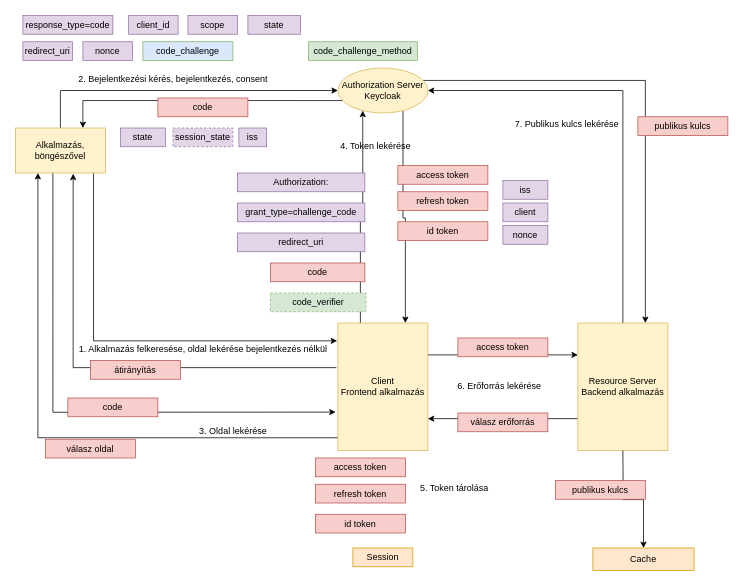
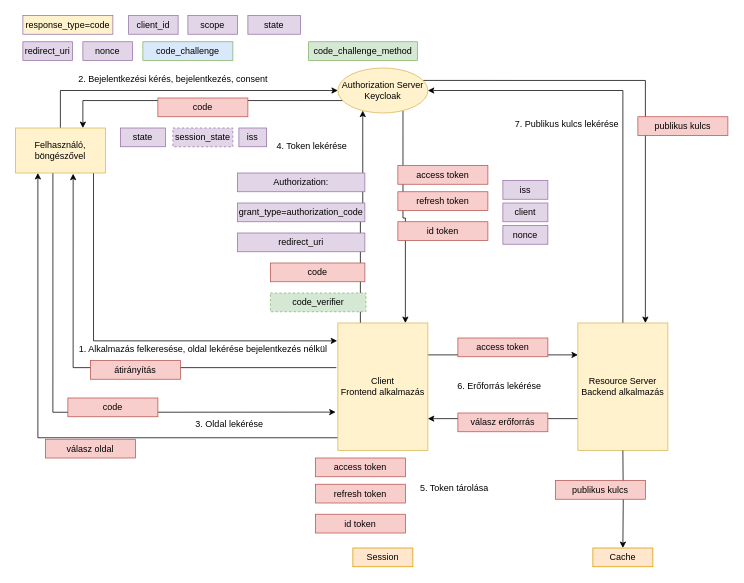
  <mxCell id="0" />
  <mxCell id="1" parent="0" />
  <mxCell id="2" value="" style="endArrow=classic;html=1;rounded=0;entryX=-0.025;entryY=0.699;entryDx=0;entryDy=0;exitX=0.417;exitY=0.967;exitDx=0;exitDy=0;exitPerimeter=0;entryPerimeter=0;" parent="1" source="17" target="11" edge="1"><mxGeometry width="50" height="50" relative="1" as="geometry"><mxPoint x="390" y="470" as="sourcePoint" /><mxPoint x="440" y="420" as="targetPoint" /><Array as="points"><mxPoint x="70" y="549" /></Array></mxGeometry></mxCell>
  <mxCell id="3" style="edgeStyle=orthogonalEdgeStyle;rounded=0;orthogonalLoop=1;jettySize=auto;html=1;exitX=0;exitY=0.9;exitDx=0;exitDy=0;entryX=0.25;entryY=1;entryDx=0;entryDy=0;exitPerimeter=0;" parent="1" source="11" target="17" edge="1"><mxGeometry relative="1" as="geometry" /></mxCell>
  <mxCell id="4" style="edgeStyle=orthogonalEdgeStyle;rounded=0;orthogonalLoop=1;jettySize=auto;html=1;exitX=0;exitY=0.75;exitDx=0;exitDy=0;entryX=0.75;entryY=0;entryDx=0;entryDy=0;" parent="1" source="7" target="17" edge="1"><mxGeometry relative="1" as="geometry" /></mxCell>
  <mxCell id="5" style="edgeStyle=orthogonalEdgeStyle;rounded=0;orthogonalLoop=1;jettySize=auto;html=1;exitX=0.75;exitY=1;exitDx=0;exitDy=0;entryX=0.75;entryY=0;entryDx=0;entryDy=0;" parent="1" source="7" target="11" edge="1"><mxGeometry relative="1" as="geometry" /></mxCell>
  <mxCell id="6" style="edgeStyle=orthogonalEdgeStyle;rounded=0;orthogonalLoop=1;jettySize=auto;html=1;exitX=1;exitY=0.25;exitDx=0;exitDy=0;entryX=0.75;entryY=0;entryDx=0;entryDy=0;" parent="1" source="7" target="14" edge="1"><mxGeometry relative="1" as="geometry" /></mxCell>
  <mxCell id="7" value="Authorization Server&lt;div&gt;Keycloak&lt;/div&gt;" style="ellipse;whiteSpace=wrap;html=1;fillColor=#fff2cc;strokeColor=#d6b656;" parent="1" vertex="1"><mxGeometry x="450" y="90" width="120" height="60" as="geometry" /></mxCell>
  <mxCell id="8" style="edgeStyle=orthogonalEdgeStyle;rounded=0;orthogonalLoop=1;jettySize=auto;html=1;exitX=-0.017;exitY=0.35;exitDx=0;exitDy=0;entryX=0.642;entryY=1.017;entryDx=0;entryDy=0;exitPerimeter=0;entryPerimeter=0;" parent="1" source="11" target="17" edge="1"><mxGeometry relative="1" as="geometry"><Array as="points"><mxPoint x="97" y="490" /></Array></mxGeometry></mxCell>
  <mxCell id="9" style="edgeStyle=orthogonalEdgeStyle;rounded=0;orthogonalLoop=1;jettySize=auto;html=1;exitX=0.25;exitY=0;exitDx=0;exitDy=0;entryX=0.25;entryY=1;entryDx=0;entryDy=0;" parent="1" source="11" target="7" edge="1"><mxGeometry relative="1" as="geometry" /></mxCell>
  <mxCell id="10" style="edgeStyle=orthogonalEdgeStyle;rounded=0;orthogonalLoop=1;jettySize=auto;html=1;exitX=1;exitY=0.25;exitDx=0;exitDy=0;entryX=0;entryY=0.25;entryDx=0;entryDy=0;" parent="1" source="11" target="14" edge="1"><mxGeometry relative="1" as="geometry" /></mxCell>
  <mxCell id="11" value="&lt;div&gt;Client&lt;br&gt;&lt;/div&gt;Frontend alkalmazás" style="rounded=0;whiteSpace=wrap;html=1;fillColor=#fff2cc;strokeColor=#d6b656;" parent="1" vertex="1"><mxGeometry x="450" y="430" width="120" height="170" as="geometry" /></mxCell>
  <mxCell id="12" style="edgeStyle=orthogonalEdgeStyle;rounded=0;orthogonalLoop=1;jettySize=auto;html=1;exitX=0;exitY=0.75;exitDx=0;exitDy=0;entryX=1;entryY=0.75;entryDx=0;entryDy=0;" parent="1" source="14" target="11" edge="1"><mxGeometry relative="1" as="geometry" /></mxCell>
  <mxCell id="13" style="edgeStyle=orthogonalEdgeStyle;rounded=0;orthogonalLoop=1;jettySize=auto;html=1;exitX=0.5;exitY=0;exitDx=0;exitDy=0;entryX=1;entryY=0.5;entryDx=0;entryDy=0;" parent="1" source="14" target="7" edge="1"><mxGeometry relative="1" as="geometry" /></mxCell>
  <mxCell id="14" value="Resource Server&lt;br&gt;&lt;div&gt;Backend alkalmazás&lt;/div&gt;" style="rounded=0;whiteSpace=wrap;html=1;fillColor=#fff2cc;strokeColor=#d6b656;" parent="1" vertex="1"><mxGeometry x="770" y="430" width="120" height="170" as="geometry" /></mxCell>
  <mxCell id="15" style="edgeStyle=orthogonalEdgeStyle;rounded=0;orthogonalLoop=1;jettySize=auto;html=1;exitX=0.5;exitY=0;exitDx=0;exitDy=0;entryX=0;entryY=0.5;entryDx=0;entryDy=0;" parent="1" source="17" target="7" edge="1"><mxGeometry relative="1" as="geometry" /></mxCell>
  <mxCell id="16" style="edgeStyle=orthogonalEdgeStyle;rounded=0;orthogonalLoop=1;jettySize=auto;html=1;exitX=0.868;exitY=1;exitDx=0;exitDy=0;entryX=-0.008;entryY=0.14;entryDx=0;entryDy=0;entryPerimeter=0;exitPerimeter=0;" parent="1" source="17" target="11" edge="1"><mxGeometry relative="1" as="geometry" /></mxCell>
- <mxCell id="17" value="&lt;div&gt;Alkalmazás, böngészővel&lt;/div&gt;" style="rounded=0;whiteSpace=wrap;html=1;fillColor=#fff2cc;strokeColor=#d6b656;" parent="1" vertex="1"><mxGeometry x="20" y="170" width="120" height="60" as="geometry" /></mxCell>
+ <mxCell id="17" value="&lt;div&gt;Felhasználó, böngészővel&lt;/div&gt;" style="rounded=0;whiteSpace=wrap;html=1;fillColor=#fff2cc;strokeColor=#d6b656;" parent="1" vertex="1"><mxGeometry x="20" y="170" width="120" height="60" as="geometry" /></mxCell>
  <mxCell id="18" value="1. Alkalmazás felkeresése, oldal lekérése bejelentkezés nélkül" style="text;html=1;align=center;verticalAlign=middle;resizable=0;points=[];autosize=1;strokeColor=none;fillColor=none;" parent="1" vertex="1"><mxGeometry x="95" y="450" width="350" height="30" as="geometry" /></mxCell>
  <mxCell id="19" value="2. Bejelentkezési kérés, bejelentkezés, consent" style="text;html=1;align=center;verticalAlign=middle;resizable=0;points=[];autosize=1;strokeColor=none;fillColor=none;" parent="1" vertex="1"><mxGeometry x="90" y="90" width="280" height="30" as="geometry" /></mxCell>
  <mxCell id="20" value="client_id" style="rounded=0;whiteSpace=wrap;html=1;fillColor=#e1d5e7;strokeColor=#9673a6;" parent="1" vertex="1"><mxGeometry x="171" y="20" width="66" height="25" as="geometry" /></mxCell>
  <mxCell id="21" value="state" style="rounded=0;whiteSpace=wrap;html=1;fillColor=#e1d5e7;strokeColor=#9673a6;" parent="1" vertex="1"><mxGeometry x="330" y="20" width="70" height="25" as="geometry" /></mxCell>
  <mxCell id="22" value="code" style="rounded=0;whiteSpace=wrap;html=1;fillColor=#f8cecc;strokeColor=#b85450;" parent="1" vertex="1"><mxGeometry x="210" y="130" width="120" height="25" as="geometry" /></mxCell>
  <mxCell id="23" value="code" style="rounded=0;whiteSpace=wrap;html=1;fillColor=#f8cecc;strokeColor=#b85450;" parent="1" vertex="1"><mxGeometry x="90" y="530" width="120" height="25" as="geometry" /></mxCell>
  <mxCell id="24" value="code" style="rounded=0;whiteSpace=wrap;html=1;fillColor=#f8cecc;strokeColor=#b85450;" parent="1" vertex="1"><mxGeometry x="360" y="350" width="126" height="25" as="geometry" /></mxCell>
  <mxCell id="25" value="access token" style="rounded=0;whiteSpace=wrap;html=1;fillColor=#f8cecc;strokeColor=#b85450;" parent="1" vertex="1"><mxGeometry x="530" y="220" width="120" height="25" as="geometry" /></mxCell>
  <mxCell id="26" value="access token" style="rounded=0;whiteSpace=wrap;html=1;fillColor=#f8cecc;strokeColor=#b85450;" parent="1" vertex="1"><mxGeometry x="610" y="450" width="120" height="25" as="geometry" /></mxCell>
- <mxCell id="27" value="3. Oldal lekérése" style="text;html=1;align=center;verticalAlign=middle;resizable=0;points=[];autosize=1;strokeColor=none;fillColor=none;" parent="1" vertex="1"><mxGeometry x="255" y="560" width="110" height="30" as="geometry" /></mxCell>
+ <mxCell id="27" value="3. Oldal lekérése" style="text;html=1;align=center;verticalAlign=middle;resizable=0;points=[];autosize=1;strokeColor=none;fillColor=none;" parent="1" vertex="1"><mxGeometry x="250" y="550" width="110" height="30" as="geometry" /></mxCell>
  <mxCell id="28" value="válasz erőforrás" style="rounded=0;whiteSpace=wrap;html=1;fillColor=#f8cecc;strokeColor=#b85450;" parent="1" vertex="1"><mxGeometry x="610" y="550" width="120" height="25" as="geometry" /></mxCell>
  <mxCell id="29" value="válasz oldal" style="rounded=0;whiteSpace=wrap;html=1;fillColor=#f8cecc;strokeColor=#b85450;" parent="1" vertex="1"><mxGeometry x="60" y="585" width="120" height="25" as="geometry" /></mxCell>
  <mxCell id="30" value="Session" style="rounded=0;whiteSpace=wrap;html=1;fillColor=#ffe6cc;strokeColor=#d79b00;" parent="1" vertex="1"><mxGeometry x="470" y="730" width="80" height="25" as="geometry" /></mxCell>
- <mxCell id="31" value="4. Token lekérése" style="text;html=1;align=center;verticalAlign=middle;resizable=0;points=[];autosize=1;strokeColor=none;fillColor=none;" parent="1" vertex="1"><mxGeometry x="440" y="180" width="120" height="30" as="geometry" /></mxCell>
+ <mxCell id="31" value="4. Token lekérése" style="text;html=1;align=center;verticalAlign=middle;resizable=0;points=[];autosize=1;strokeColor=none;fillColor=none;" parent="1" vertex="1"><mxGeometry x="355" y="180" width="120" height="30" as="geometry" /></mxCell>
  <mxCell id="32" value="5. Token tárolása" style="text;html=1;align=center;verticalAlign=middle;resizable=0;points=[];autosize=1;strokeColor=none;fillColor=none;" parent="1" vertex="1"><mxGeometry x="550" y="635" width="110" height="30" as="geometry" /></mxCell>
  <mxCell id="33" value="6. Erőforrás lekérése" style="text;html=1;align=center;verticalAlign=middle;resizable=0;points=[];autosize=1;strokeColor=none;fillColor=none;" parent="1" vertex="1"><mxGeometry x="600" y="500" width="130" height="30" as="geometry" /></mxCell>
  <mxCell id="34" value="7. Publikus kulcs lekérése" style="text;html=1;align=center;verticalAlign=middle;resizable=0;points=[];autosize=1;strokeColor=none;fillColor=none;" parent="1" vertex="1"><mxGeometry x="675" y="150" width="160" height="30" as="geometry" /></mxCell>
  <mxCell id="35" value="publikus kulcs" style="rounded=0;whiteSpace=wrap;html=1;fillColor=#f8cecc;strokeColor=#b85450;" parent="1" vertex="1"><mxGeometry x="850" y="155" width="120" height="25" as="geometry" /></mxCell>
  <mxCell id="36" value="átirányítás" style="rounded=0;whiteSpace=wrap;html=1;fillColor=#f8cecc;strokeColor=#b85450;" parent="1" vertex="1"><mxGeometry x="120" y="480" width="120" height="25" as="geometry" /></mxCell>
- <mxCell id="37" value="response_type=code" style="rounded=0;whiteSpace=wrap;html=1;fillColor=#e1d5e7;strokeColor=#9673a6;" parent="1" vertex="1"><mxGeometry x="30" y="20" width="120" height="25" as="geometry" /></mxCell>
+ <mxCell id="37" value="response_type=code" style="rounded=0;whiteSpace=wrap;html=1;fillColor=#fff2cc;strokeColor=#9673a6;" parent="1" vertex="1"><mxGeometry x="30" y="20" width="120" height="25" as="geometry" /></mxCell>
  <mxCell id="38" value="scope" style="rounded=0;whiteSpace=wrap;html=1;fillColor=#e1d5e7;strokeColor=#9673a6;" parent="1" vertex="1"><mxGeometry x="250" y="20" width="66" height="25" as="geometry" /></mxCell>
  <mxCell id="39" value="redirect_uri" style="rounded=0;whiteSpace=wrap;html=1;fillColor=#e1d5e7;strokeColor=#9673a6;" parent="1" vertex="1"><mxGeometry x="30" y="55" width="66" height="25" as="geometry" /></mxCell>
  <mxCell id="40" value="nonce" style="rounded=0;whiteSpace=wrap;html=1;fillColor=#e1d5e7;strokeColor=#9673a6;" parent="1" vertex="1"><mxGeometry x="110" y="55" width="66" height="25" as="geometry" /></mxCell>
  <mxCell id="41" value="state" style="rounded=0;whiteSpace=wrap;html=1;fillColor=#e1d5e7;strokeColor=#9673a6;" parent="1" vertex="1"><mxGeometry x="160" y="170" width="60" height="25" as="geometry" /></mxCell>
  <mxCell id="42" value="session_state" style="rounded=0;whiteSpace=wrap;html=1;fillColor=#e1d5e7;strokeColor=#9673a6;dashed=1;" parent="1" vertex="1"><mxGeometry x="230" y="170" width="80" height="25" as="geometry" /></mxCell>
  <mxCell id="43" value="iss" style="rounded=0;whiteSpace=wrap;html=1;fillColor=#e1d5e7;strokeColor=#9673a6;" parent="1" vertex="1"><mxGeometry x="318" y="170" width="37" height="25" as="geometry" /></mxCell>
  <mxCell id="44" value="Authorization:" style="rounded=0;whiteSpace=wrap;html=1;fillColor=#e1d5e7;strokeColor=#9673a6;" parent="1" vertex="1"><mxGeometry x="316" y="230" width="170" height="25" as="geometry" /></mxCell>
- <mxCell id="45" value="grant_type=challenge_code" style="rounded=0;whiteSpace=wrap;html=1;fillColor=#e1d5e7;strokeColor=#9673a6;" parent="1" vertex="1"><mxGeometry x="316" y="270" width="170" height="25" as="geometry" /></mxCell>
+ <mxCell id="45" value="grant_type=authorization_code" style="rounded=0;whiteSpace=wrap;html=1;fillColor=#e1d5e7;strokeColor=#9673a6;" parent="1" vertex="1"><mxGeometry x="316" y="270" width="170" height="25" as="geometry" /></mxCell>
  <mxCell id="46" value="redirect_uri" style="rounded=0;whiteSpace=wrap;html=1;fillColor=#e1d5e7;strokeColor=#9673a6;" parent="1" vertex="1"><mxGeometry x="316" y="310" width="170" height="25" as="geometry" /></mxCell>
  <mxCell id="47" style="edgeStyle=orthogonalEdgeStyle;rounded=0;orthogonalLoop=1;jettySize=auto;html=1;exitX=0.5;exitY=1;exitDx=0;exitDy=0;entryX=0.5;entryY=0;entryDx=0;entryDy=0;" parent="1" target="48" edge="1"><mxGeometry relative="1" as="geometry"><mxPoint x="830" y="600" as="sourcePoint" /></mxGeometry></mxCell>
- <mxCell id="48" value="Cache" style="rounded=0;whiteSpace=wrap;html=1;fillColor=#ffe6cc;strokeColor=#d79b00;" parent="1" vertex="1"><mxGeometry x="790" y="730" width="135" height="30" as="geometry" /></mxCell>
+ <mxCell id="48" value="Cache" style="rounded=0;whiteSpace=wrap;html=1;fillColor=#ffe6cc;strokeColor=#d79b00;" parent="1" vertex="1"><mxGeometry x="790" y="730" width="80" height="25" as="geometry" /></mxCell>
  <mxCell id="49" value="publikus kulcs" style="rounded=0;whiteSpace=wrap;html=1;fillColor=#f8cecc;strokeColor=#b85450;" parent="1" vertex="1"><mxGeometry x="740" y="640" width="120" height="25" as="geometry" /></mxCell>
  <mxCell id="50" value="code_challenge" style="rounded=0;whiteSpace=wrap;html=1;fillColor=#dae8fc;strokeColor=#82b366;" parent="1" vertex="1"><mxGeometry x="190" y="55" width="120" height="25" as="geometry" /></mxCell>
  <mxCell id="51" value="code_challenge_method" style="rounded=0;whiteSpace=wrap;html=1;fillColor=#d5e8d4;strokeColor=#82b366;" parent="1" vertex="1"><mxGeometry x="411" y="55" width="145" height="25" as="geometry" /></mxCell>
  <mxCell id="52" value="code_verifier" style="rounded=0;whiteSpace=wrap;html=1;fillColor=#d5e8d4;strokeColor=#82b366;dashed=1;" parent="1" vertex="1"><mxGeometry x="360" y="390" width="127.5" height="25" as="geometry" /></mxCell>
  <mxCell id="53" value="id token" style="rounded=0;whiteSpace=wrap;html=1;fillColor=#f8cecc;strokeColor=#b85450;" vertex="1" parent="1"><mxGeometry x="530" y="295" width="120" height="25" as="geometry" /></mxCell>
  <mxCell id="54" value="refresh token" style="rounded=0;whiteSpace=wrap;html=1;fillColor=#f8cecc;strokeColor=#b85450;" vertex="1" parent="1"><mxGeometry x="530" y="255" width="120" height="25" as="geometry" /></mxCell>
  <mxCell id="55" value="iss" style="rounded=0;whiteSpace=wrap;html=1;fillColor=#e1d5e7;strokeColor=#9673a6;" vertex="1" parent="1"><mxGeometry x="670" y="240" width="60" height="25" as="geometry" /></mxCell>
  <mxCell id="56" value="client" style="rounded=0;whiteSpace=wrap;html=1;fillColor=#e1d5e7;strokeColor=#9673a6;" vertex="1" parent="1"><mxGeometry x="670" y="270" width="60" height="25" as="geometry" /></mxCell>
  <mxCell id="57" value="nonce" style="rounded=0;whiteSpace=wrap;html=1;fillColor=#e1d5e7;strokeColor=#9673a6;" vertex="1" parent="1"><mxGeometry x="670" y="300" width="60" height="25" as="geometry" /></mxCell>
  <mxCell id="58" value="access token" style="rounded=0;whiteSpace=wrap;html=1;fillColor=#f8cecc;strokeColor=#b85450;" vertex="1" parent="1"><mxGeometry x="420" y="610" width="120" height="25" as="geometry" /></mxCell>
  <mxCell id="59" value="id token" style="rounded=0;whiteSpace=wrap;html=1;fillColor=#f8cecc;strokeColor=#b85450;" vertex="1" parent="1"><mxGeometry x="420" y="685" width="120" height="25" as="geometry" /></mxCell>
  <mxCell id="60" value="refresh token" style="rounded=0;whiteSpace=wrap;html=1;fillColor=#f8cecc;strokeColor=#b85450;" vertex="1" parent="1"><mxGeometry x="420" y="645" width="120" height="25" as="geometry" /></mxCell>
